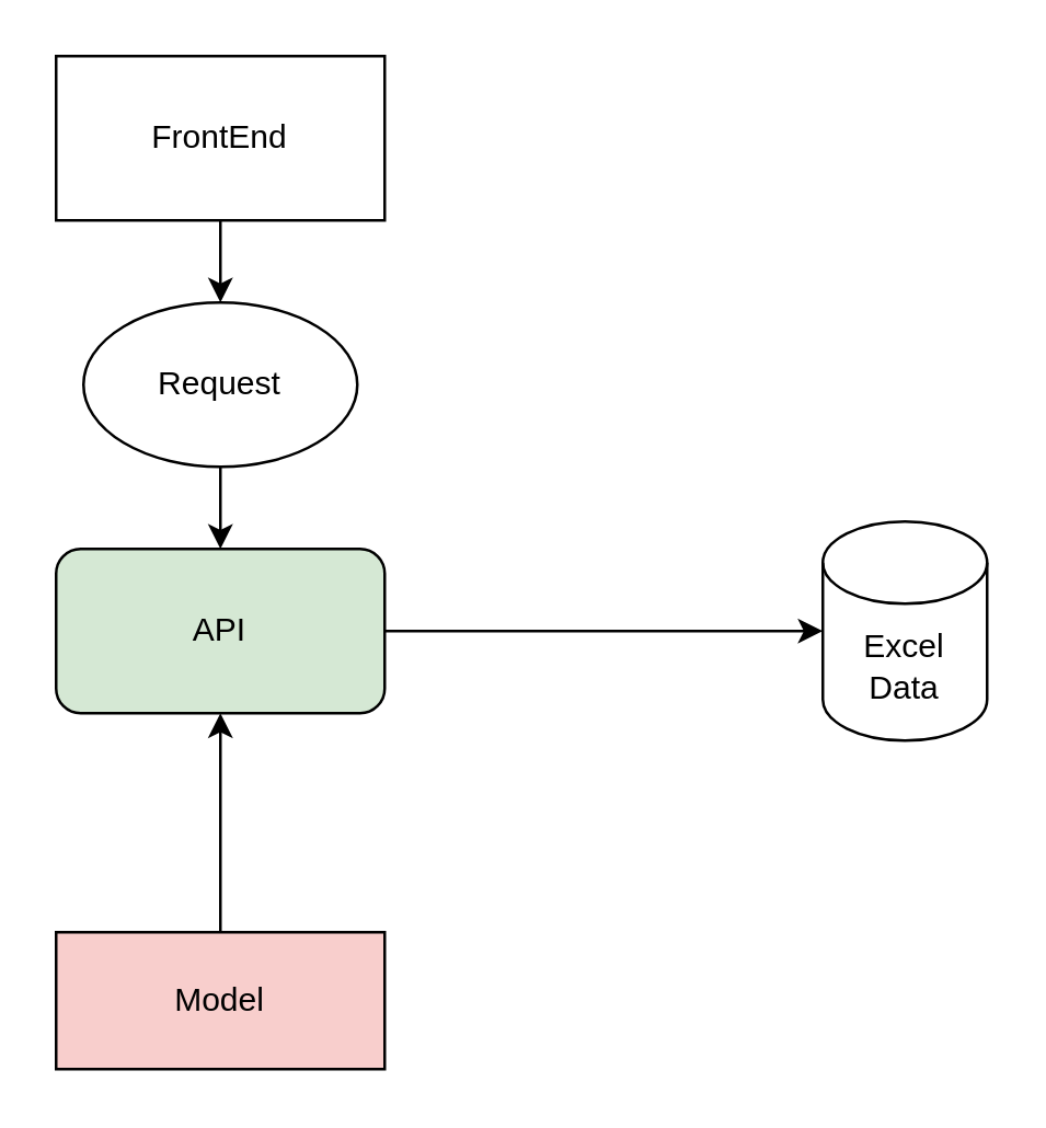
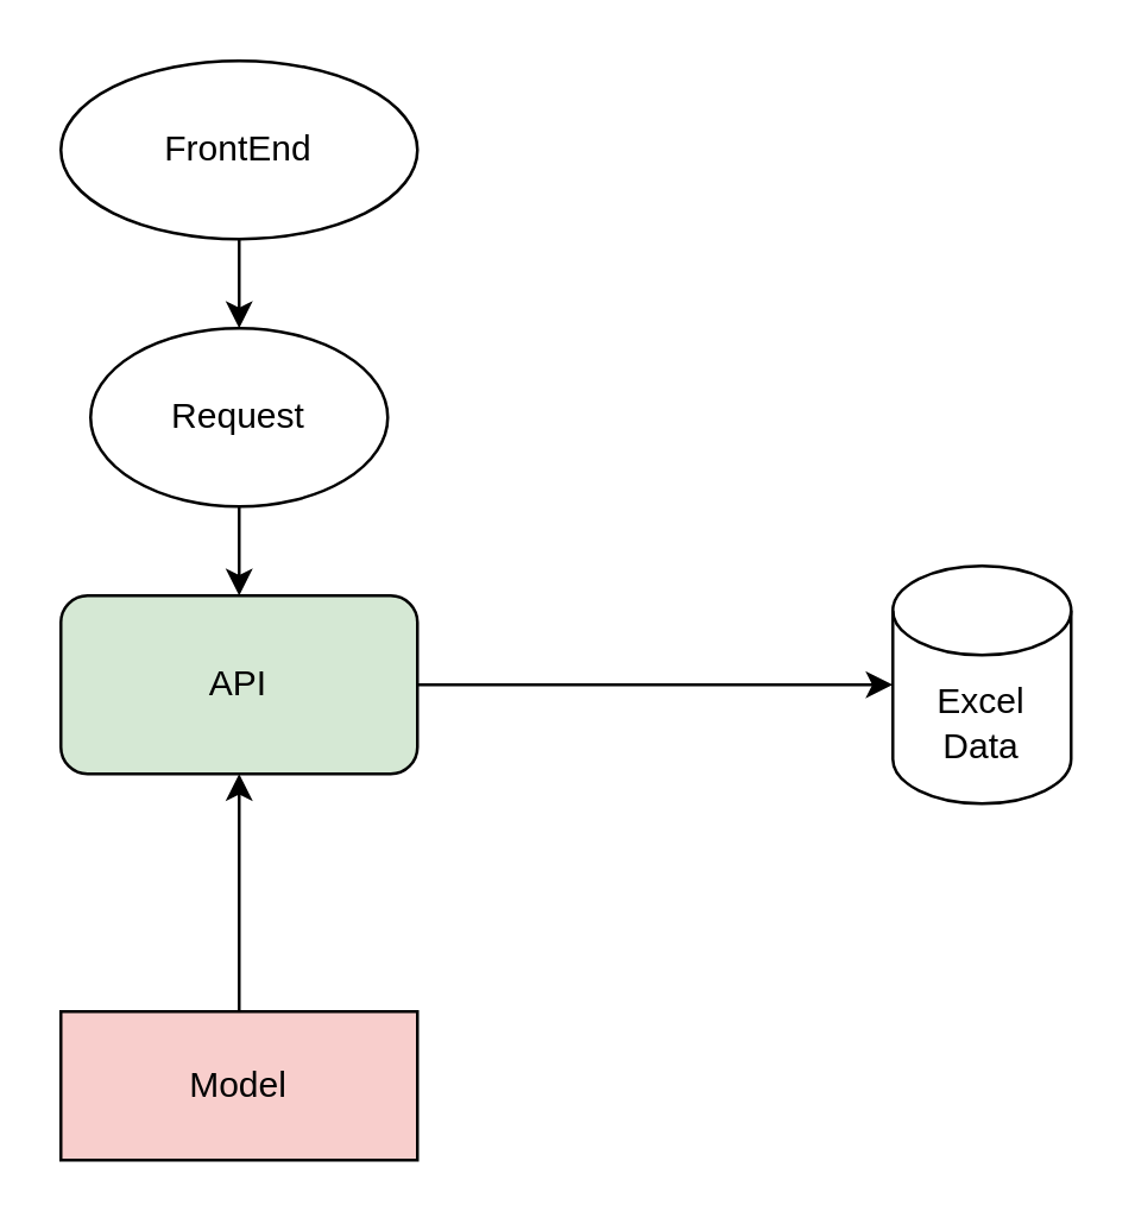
  <mxCell id="0" />
  <mxCell id="1" parent="0" />
  <mxCell id="2" value="" style="edgeStyle=none;html=1;" edge="1" parent="1" source="3" target="9"><mxGeometry relative="1" as="geometry" /></mxCell>
- <mxCell id="3" value="FrontEnd" style="rounded=0;whiteSpace=wrap;html=1;" vertex="1" parent="1"><mxGeometry x="20" y="20" width="120" height="60" as="geometry" /></mxCell>
+ <mxCell id="3" value="FrontEnd" style="ellipse;whiteSpace=wrap;html=1;" vertex="1" parent="1"><mxGeometry x="20" y="20" width="120" height="60" as="geometry" /></mxCell>
  <mxCell id="4" style="edgeStyle=none;html=1;entryX=0;entryY=0.5;entryDx=0;entryDy=0;entryPerimeter=0;" edge="1" parent="1" source="5" target="10"><mxGeometry relative="1" as="geometry" /></mxCell>
  <mxCell id="5" value="API" style="rounded=1;whiteSpace=wrap;html=1;fillColor=#d5e8d4;" vertex="1" parent="1"><mxGeometry x="20" y="200" width="120" height="60" as="geometry" /></mxCell>
  <mxCell id="6" value="" style="edgeStyle=none;html=1;" edge="1" parent="1" source="7" target="5"><mxGeometry relative="1" as="geometry" /></mxCell>
  <mxCell id="7" value="Model" style="rounded=0;whiteSpace=wrap;html=1;fillColor=#f8cecc;" vertex="1" parent="1"><mxGeometry x="20" y="340" width="120" height="50" as="geometry" /></mxCell>
  <mxCell id="8" value="" style="edgeStyle=none;html=1;" edge="1" parent="1" source="9" target="5"><mxGeometry relative="1" as="geometry" /></mxCell>
  <mxCell id="9" value="Request" style="ellipse;whiteSpace=wrap;html=1;" vertex="1" parent="1"><mxGeometry x="30" y="110" width="100" height="60" as="geometry" /></mxCell>
  <mxCell id="10" value="Excel Data" style="shape=cylinder3;whiteSpace=wrap;html=1;boundedLbl=1;backgroundOutline=1;size=15;" vertex="1" parent="1"><mxGeometry x="300" y="190" width="60" height="80" as="geometry" /></mxCell>
